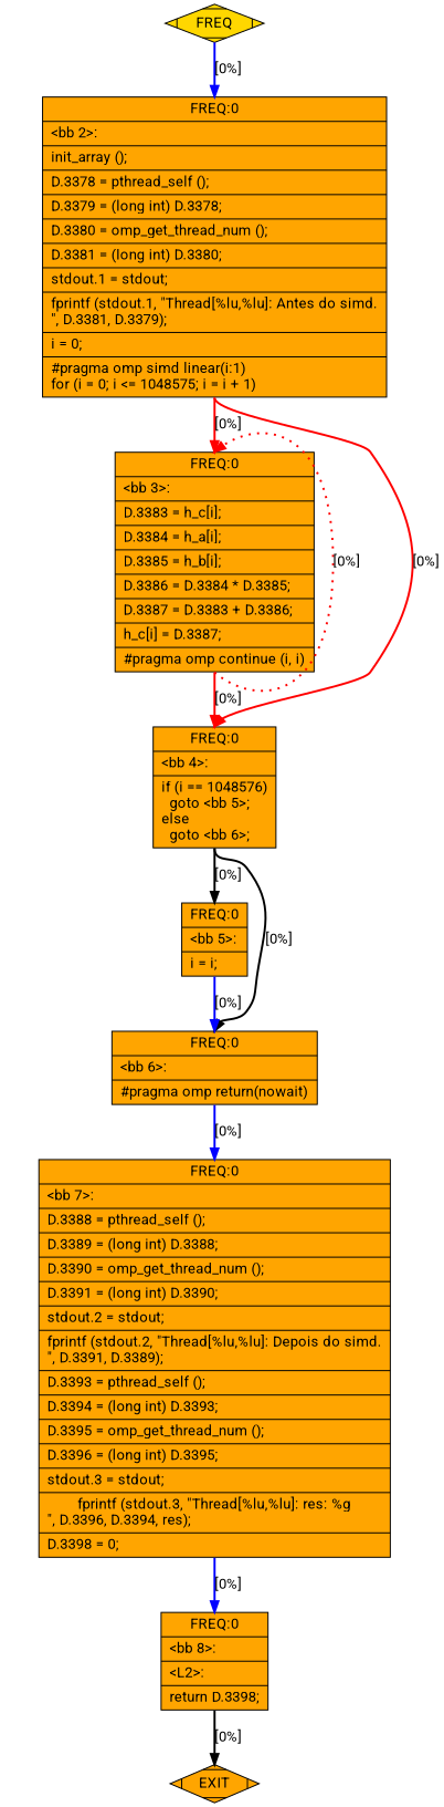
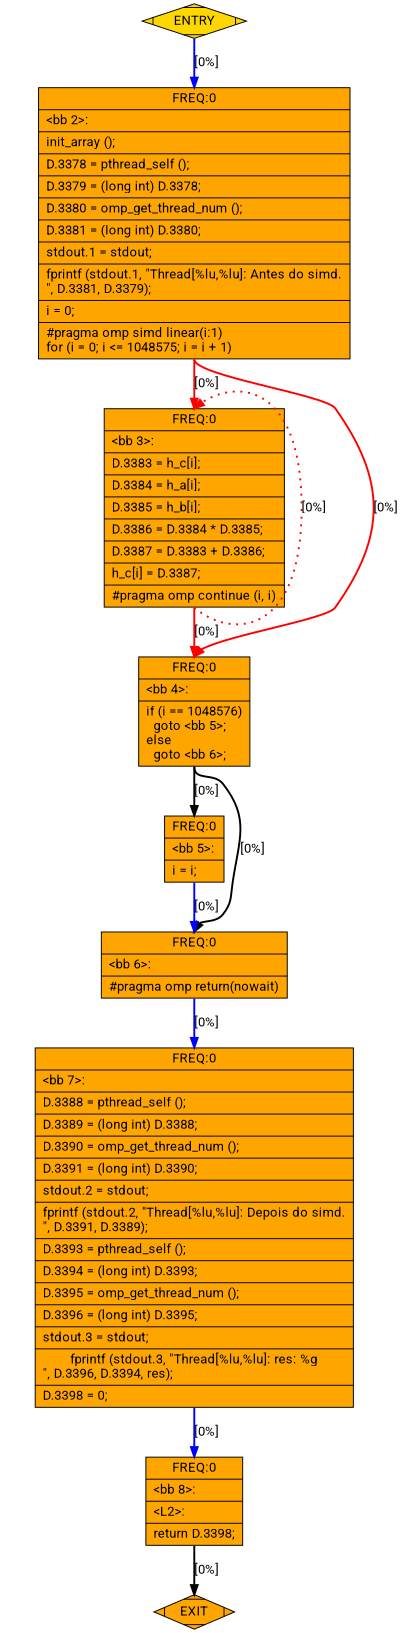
  digraph {
    fontname=Roboto
    node [fillcolor=orange shape=record style=filled fontname=Roboto]
    edge [constraint=true headport=n style="solid,bold" tailport=s fontname=Roboto color=blue weight=100]
-   n1 [fillcolor=gold label=FREQ shape=Mdiamond]
+   n1 [fillcolor=gold label=ENTRY shape=Mdiamond]
    n2 [label=EXIT shape=Mdiamond]
    n3 [label="{ FREQ:0 |\<bb\ 2\>:\l|init_array\ ();\l|D.3378\ =\ pthread_self\ ();\l|D.3379\ =\ (long\ int)\ D.3378;\l|D.3380\ =\ omp_get_thread_num\ ();\l|D.3381\ =\ (long\ int)\ D.3380;\l|stdout.1\ =\ stdout;\l|fprintf\ (stdout.1,\ \"Thread[%lu,%lu]:\ Antes\ do\ simd.\n\",\ D.3381,\ D.3379);\l|i\ =\ 0;\l|#pragma\ omp\ simd\ linear(i:1)\lfor\ (i\ =\ 0;\ i\ \<=\ 1048575;\ i\ =\ i\ +\ 1)\l}"]
    n4 [label="{ FREQ:0 |\<bb\ 3\>:\l|D.3383\ =\ h_c[i];\l|D.3384\ =\ h_a[i];\l|D.3385\ =\ h_b[i];\l|D.3386\ =\ D.3384\ *\ D.3385;\l|D.3387\ =\ D.3383\ +\ D.3386;\l|h_c[i]\ =\ D.3387;\l|#pragma\ omp\ continue\ (i,\ i)\l}"]
    n5 [label="{ FREQ:0 |\<bb\ 4\>:\l|if\ (i\ ==\ 1048576)\l\ \ goto\ \<bb\ 5\>;\lelse\l\ \ goto\ \<bb\ 6\>;\l}"]
    n6 [label="{ FREQ:0 |\<bb\ 5\>:\l|i\ =\ i;\l}"]
    n7 [label="{ FREQ:0 |\<bb\ 6\>:\l|#pragma\ omp\ return(nowait)\l}"]
    n8 [label="{ FREQ:0 |\<bb\ 7\>:\l|D.3388\ =\ pthread_self\ ();\l|D.3389\ =\ (long\ int)\ D.3388;\l|D.3390\ =\ omp_get_thread_num\ ();\l|D.3391\ =\ (long\ int)\ D.3390;\l|stdout.2\ =\ stdout;\l|fprintf\ (stdout.2,\ \"Thread[%lu,%lu]:\ Depois\ do\ simd.\n\",\ D.3391,\ D.3389);\l|D.3393\ =\ pthread_self\ ();\l|D.3394\ =\ (long\ int)\ D.3393;\l|D.3395\ =\ omp_get_thread_num\ ();\l|D.3396\ =\ (long\ int)\ D.3395;\l|stdout.3\ =\ stdout;\l|fprintf\ (stdout.3,\ \"Thread[%lu,%lu]:\ res:\ %g\n\",\ D.3396,\ D.3394,\ res);\l|D.3398\ =\ 0;\l}"]
    n9 [label="{ FREQ:0 |\<bb\ 8\>:\l|\<L2\>:\l|return\ D.3398;\l}"]
    subgraph sub_1 {
      color=black
      label=main
      n1
      n2
      n3
      n4
      n5
      n6
      n7
      n8
      n9
    }
    n1 -> n2 [style=invis color="" weight=""]
    n1 -> n3 [label="[0%]"]
    n3 -> n4 [color=red label="[0%]"]
    n3 -> n5 [color=red label="[0%]" weight=10]
    n4 -> n4 [color=red constraint=false label="[0%]" style="dotted,bold" weight=10]
    n4 -> n5 [color=red label="[0%]"]
    n5 -> n6 [color=black label="[0%]" weight=10]
    n5 -> n7 [color=black label="[0%]" weight=10]
    n6 -> n7 [label="[0%]"]
    n7 -> n8 [label="[0%]"]
    n8 -> n9 [label="[0%]"]
    n9 -> n2 [color=black label="[0%]" weight=10]
  }
